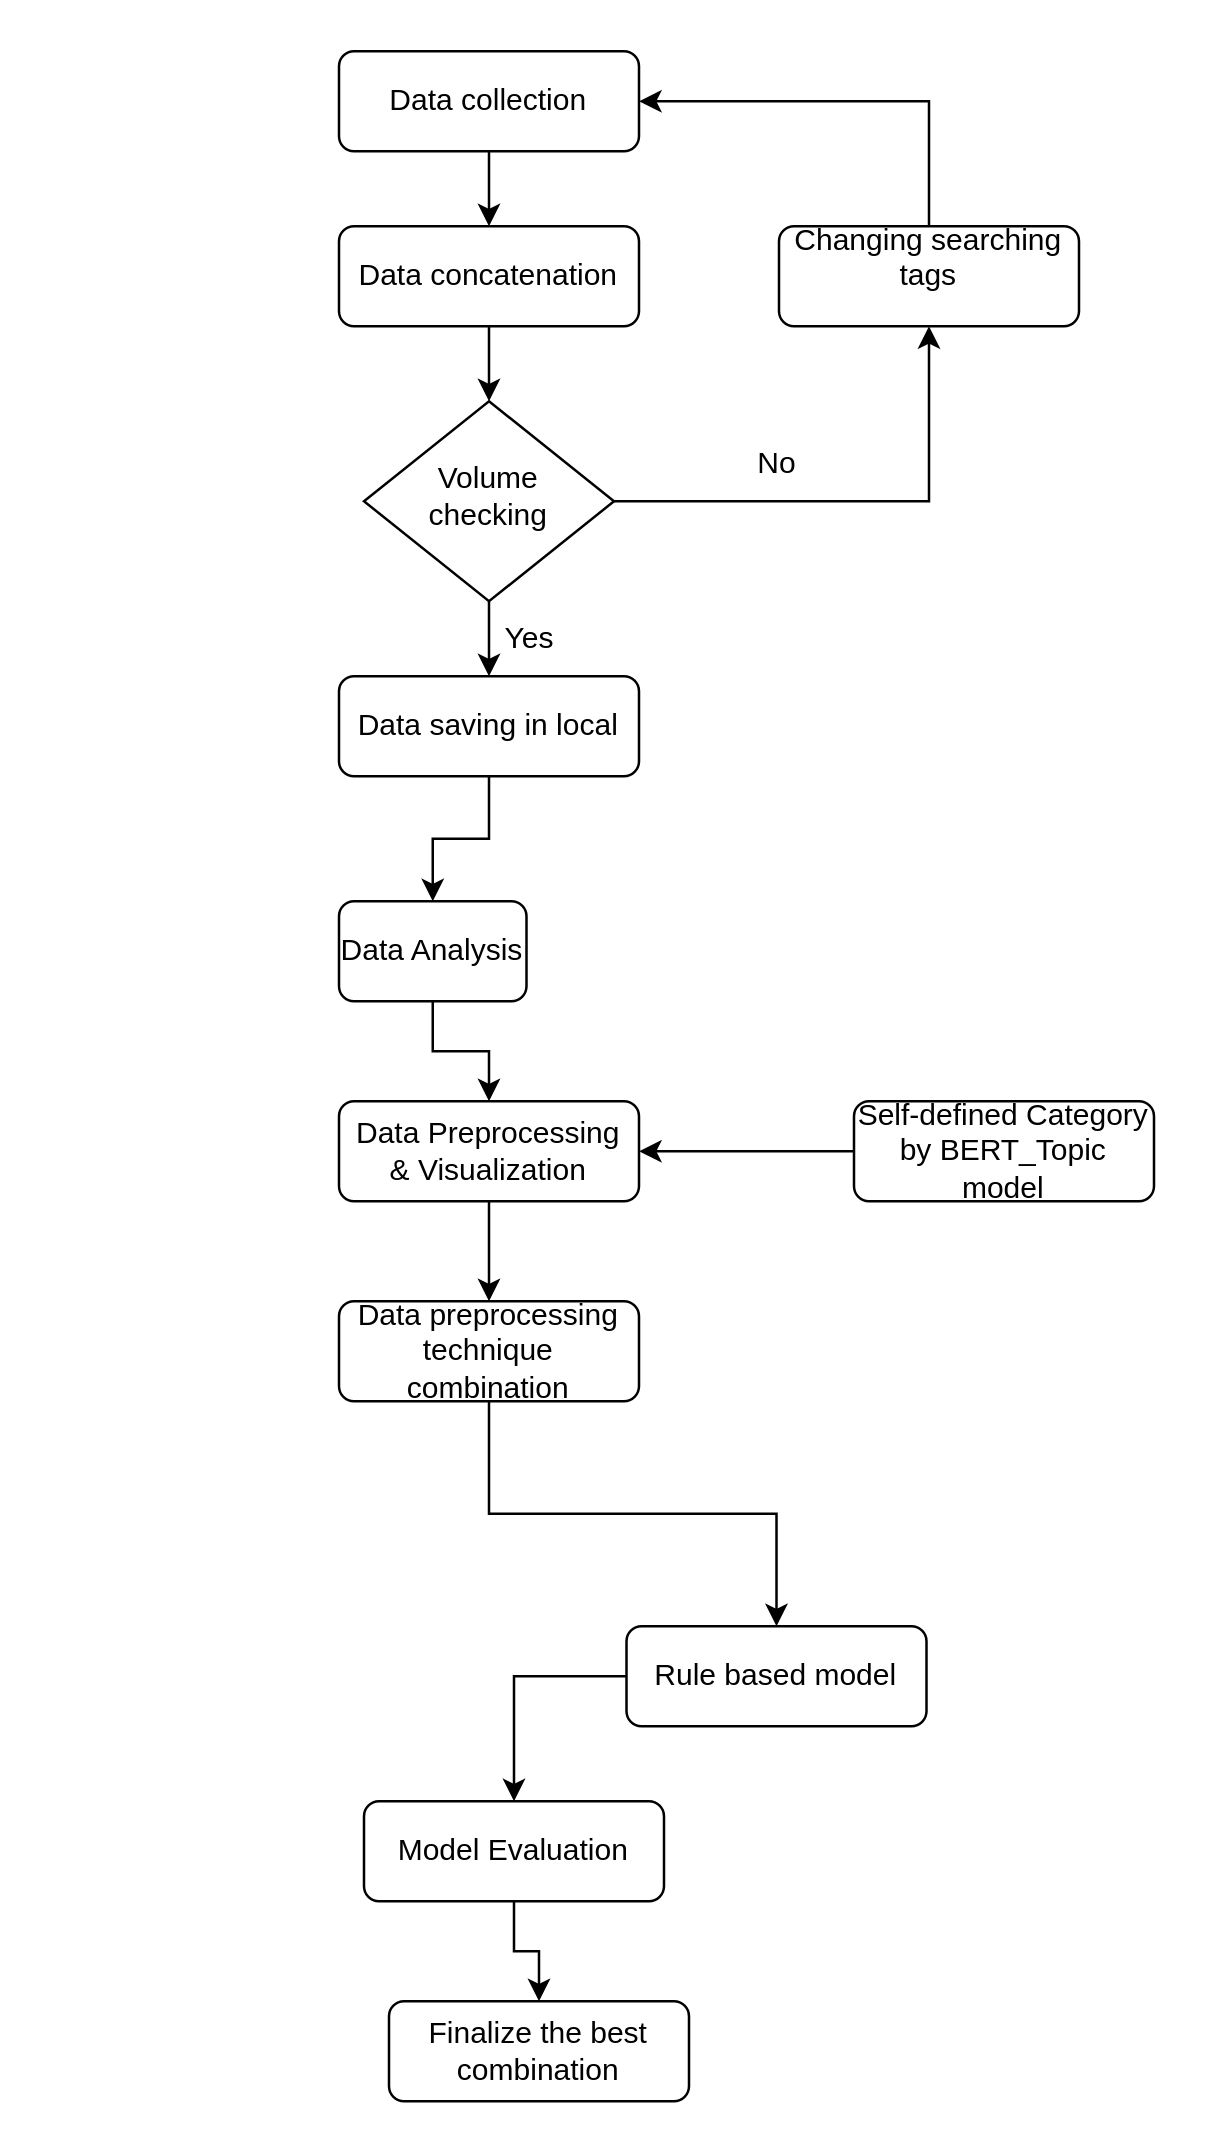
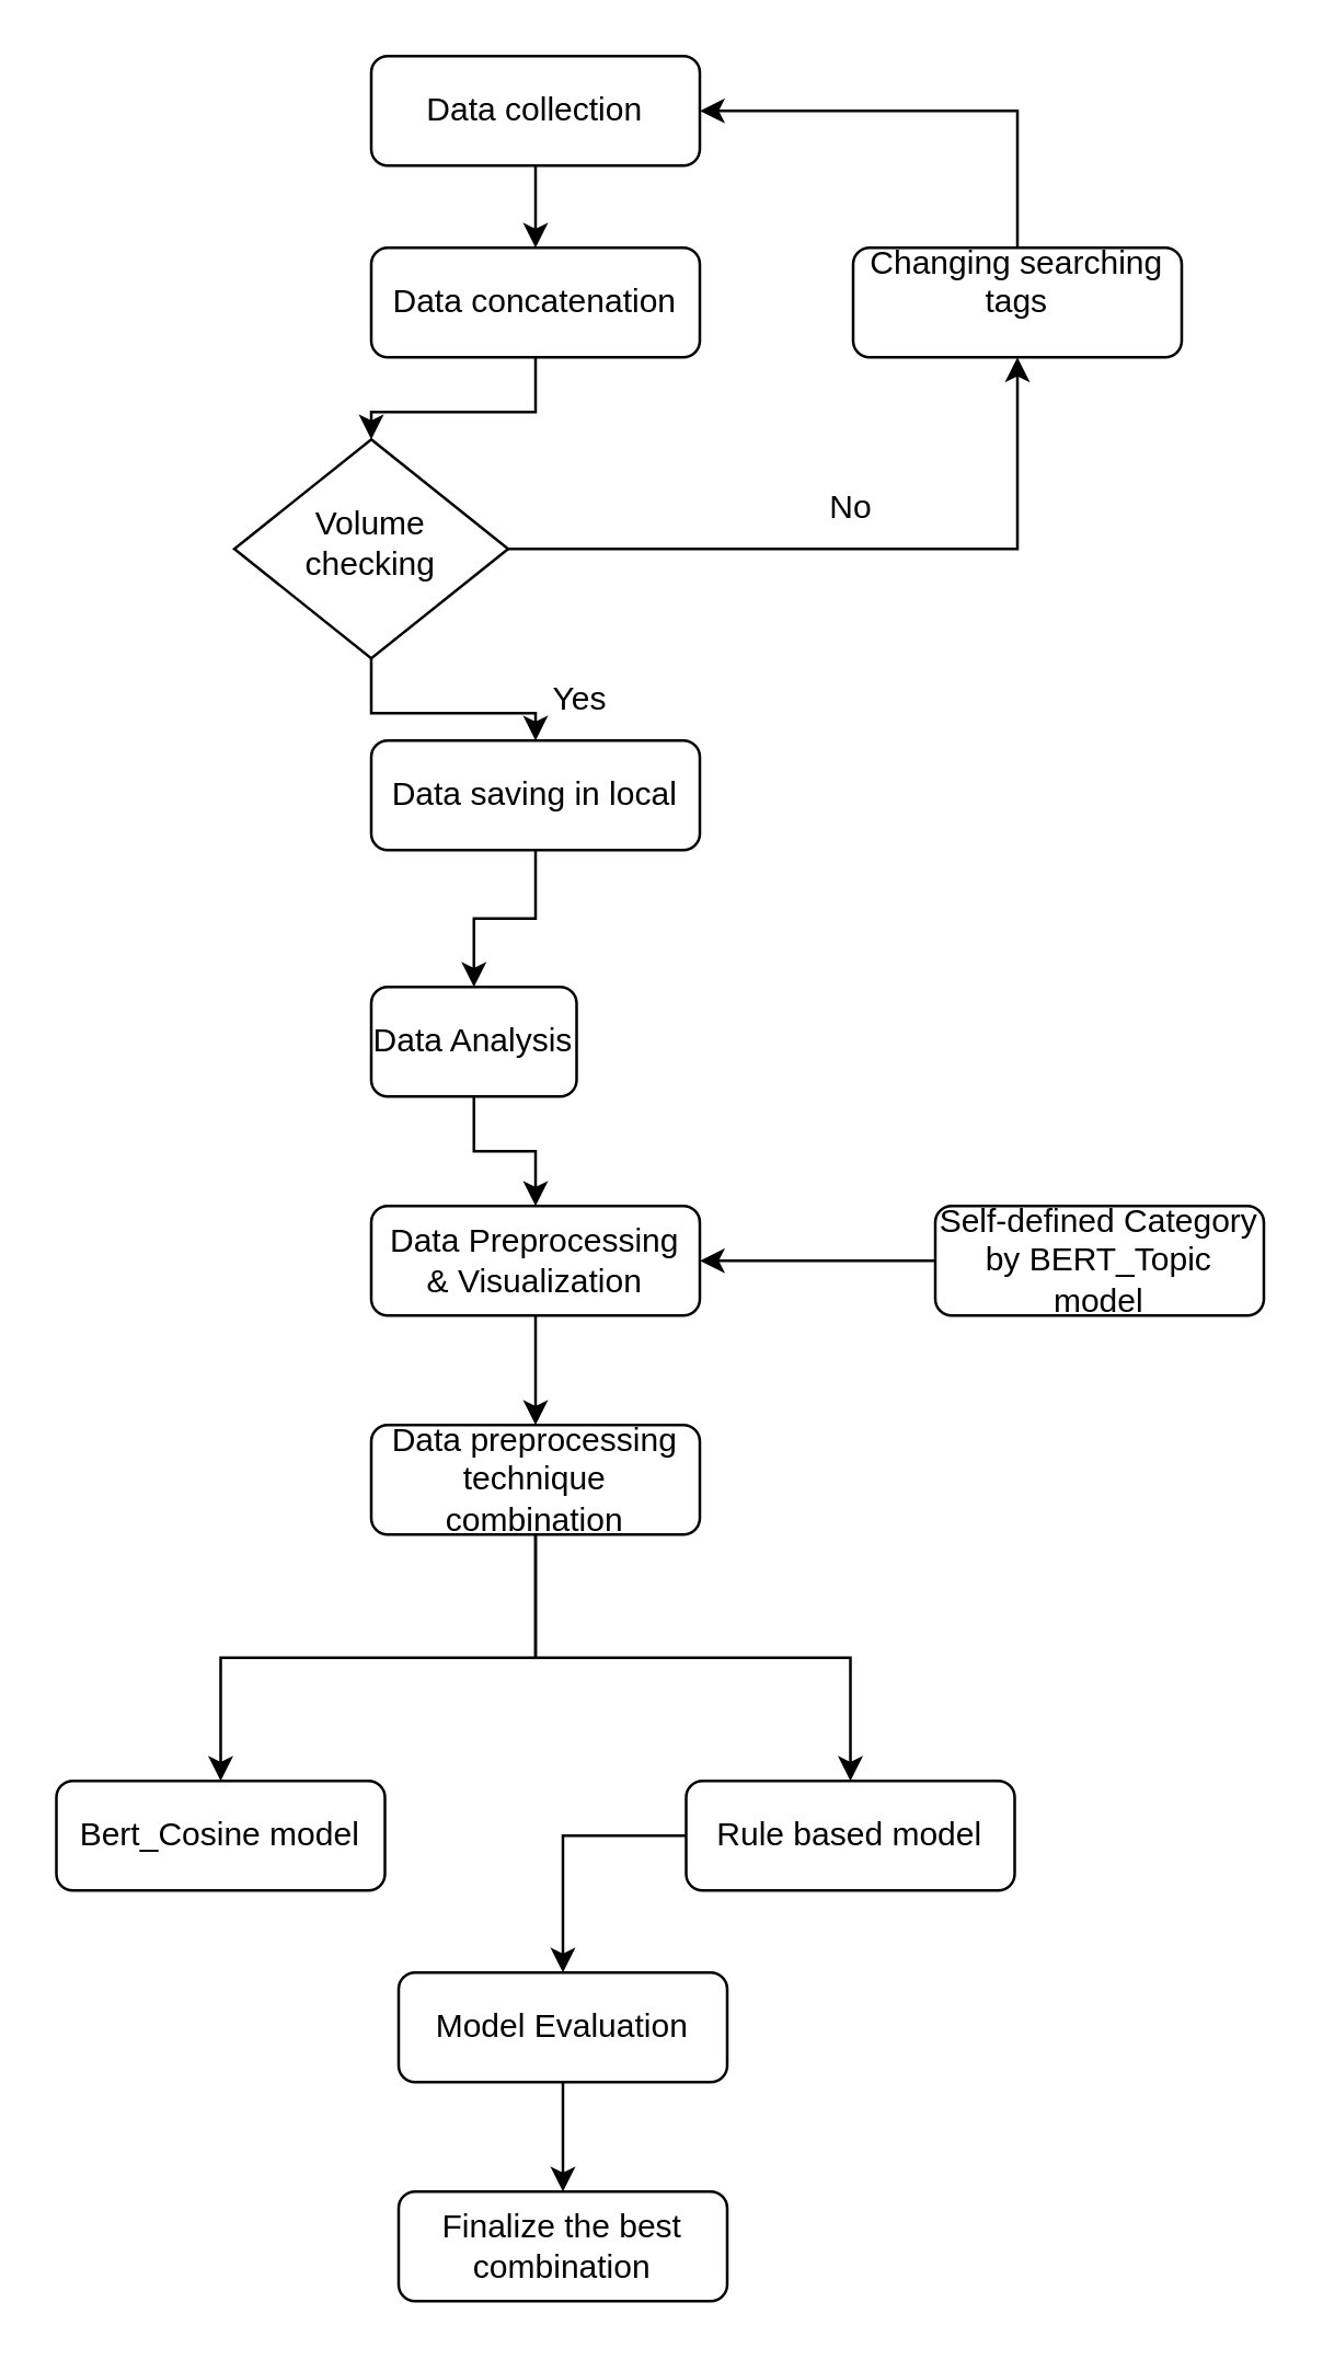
  <mxCell id="0" />
  <mxCell id="1" parent="0" />
  <mxCell id="2" style="edgeStyle=orthogonalEdgeStyle;rounded=0;orthogonalLoop=1;jettySize=auto;html=1;exitX=0.5;exitY=1;exitDx=0;exitDy=0;entryX=0.5;entryY=0;entryDx=0;entryDy=0;" edge="1" parent="1" source="3" target="5"><mxGeometry relative="1" as="geometry" /></mxCell>
  <mxCell id="3" value="Data collection" style="rounded=1;whiteSpace=wrap;html=1;fontSize=12;glass=0;strokeWidth=1;shadow=0;" parent="1" vertex="1"><mxGeometry x="135" y="20" width="120" height="40" as="geometry" /></mxCell>
  <mxCell id="4" style="edgeStyle=orthogonalEdgeStyle;rounded=0;orthogonalLoop=1;jettySize=auto;html=1;exitX=0.5;exitY=1;exitDx=0;exitDy=0;entryX=0.5;entryY=0;entryDx=0;entryDy=0;" edge="1" parent="1" source="5" target="10"><mxGeometry relative="1" as="geometry" /></mxCell>
  <mxCell id="5" value="Data concatenation" style="rounded=1;whiteSpace=wrap;html=1;fontSize=12;glass=0;strokeWidth=1;shadow=0;" parent="1" vertex="1"><mxGeometry x="135" y="90" width="120" height="40" as="geometry" /></mxCell>
  <mxCell id="6" style="edgeStyle=orthogonalEdgeStyle;rounded=0;orthogonalLoop=1;jettySize=auto;html=1;exitX=0.5;exitY=1;exitDx=0;exitDy=0;entryX=0.5;entryY=0;entryDx=0;entryDy=0;" edge="1" parent="1" source="7" target="14"><mxGeometry relative="1" as="geometry" /></mxCell>
  <mxCell id="7" value="Data saving in local" style="rounded=1;whiteSpace=wrap;html=1;fontSize=12;glass=0;strokeWidth=1;shadow=0;" parent="1" vertex="1"><mxGeometry x="135" y="270" width="120" height="40" as="geometry" /></mxCell>
  <mxCell id="8" style="edgeStyle=orthogonalEdgeStyle;rounded=0;orthogonalLoop=1;jettySize=auto;html=1;exitX=0.5;exitY=1;exitDx=0;exitDy=0;entryX=0.5;entryY=0;entryDx=0;entryDy=0;" edge="1" parent="1" source="10" target="7"><mxGeometry relative="1" as="geometry" /></mxCell>
  <mxCell id="9" style="edgeStyle=orthogonalEdgeStyle;rounded=0;orthogonalLoop=1;jettySize=auto;html=1;entryX=0.5;entryY=1;entryDx=0;entryDy=0;" edge="1" parent="1" source="10" target="12"><mxGeometry relative="1" as="geometry" /></mxCell>
- <mxCell id="10" value="Volume checking" style="rhombus;whiteSpace=wrap;html=1;shadow=0;fontFamily=Helvetica;fontSize=12;align=center;strokeWidth=1;spacing=6;spacingTop=-4;" vertex="1" parent="1"><mxGeometry x="145" y="160" width="100" height="80" as="geometry" /></mxCell>
+ <mxCell id="10" value="Volume checking" style="rhombus;whiteSpace=wrap;html=1;shadow=0;fontFamily=Helvetica;fontSize=12;align=center;strokeWidth=1;spacing=6;spacingTop=-4;" vertex="1" parent="1"><mxGeometry x="85" y="160" width="100" height="80" as="geometry" /></mxCell>
  <mxCell id="11" style="edgeStyle=orthogonalEdgeStyle;rounded=0;orthogonalLoop=1;jettySize=auto;html=1;entryX=1;entryY=0.5;entryDx=0;entryDy=0;" edge="1" parent="1" source="12" target="3"><mxGeometry relative="1" as="geometry"><Array as="points"><mxPoint x="371" y="40" /></Array></mxGeometry></mxCell>
  <mxCell id="12" value="Changing searching tags&lt;div&gt;&lt;br&gt;&lt;/div&gt;" style="rounded=1;whiteSpace=wrap;html=1;fontSize=12;glass=0;strokeWidth=1;shadow=0;" vertex="1" parent="1"><mxGeometry x="311" y="90" width="120" height="40" as="geometry" /></mxCell>
  <mxCell id="13" style="edgeStyle=orthogonalEdgeStyle;rounded=0;orthogonalLoop=1;jettySize=auto;html=1;exitX=0.5;exitY=1;exitDx=0;exitDy=0;entryX=0.5;entryY=0;entryDx=0;entryDy=0;" edge="1" parent="1" source="14" target="16"><mxGeometry relative="1" as="geometry" /></mxCell>
  <mxCell id="14" value="Data Analysis" style="rounded=1;whiteSpace=wrap;html=1;fontSize=12;glass=0;strokeWidth=1;shadow=0;" vertex="1" parent="1"><mxGeometry x="135" y="360" width="75" height="40" as="geometry" /></mxCell>
  <mxCell id="15" value="" style="edgeStyle=orthogonalEdgeStyle;rounded=0;orthogonalLoop=1;jettySize=auto;html=1;" edge="1" parent="1" source="16" target="26"><mxGeometry relative="1" as="geometry" /></mxCell>
  <mxCell id="16" value="Data Preprocessing&lt;div&gt;&amp;amp; Visualization&lt;/div&gt;" style="rounded=1;whiteSpace=wrap;html=1;fontSize=12;glass=0;strokeWidth=1;shadow=0;" vertex="1" parent="1"><mxGeometry x="135" y="440" width="120" height="40" as="geometry" /></mxCell>
+ <mxCell id="17" value="Bert_Cosine model" style="rounded=1;whiteSpace=wrap;html=1;fontSize=12;glass=0;strokeWidth=1;shadow=0;" vertex="1" parent="1"><mxGeometry x="20" y="650" width="120" height="40" as="geometry" /></mxCell>
  <mxCell id="18" style="edgeStyle=orthogonalEdgeStyle;rounded=0;orthogonalLoop=1;jettySize=auto;html=1;exitX=0;exitY=0.5;exitDx=0;exitDy=0;" edge="1" parent="1" source="19" target="23"><mxGeometry relative="1" as="geometry" /></mxCell>
  <mxCell id="19" value="Rule based model" style="rounded=1;whiteSpace=wrap;html=1;fontSize=12;glass=0;strokeWidth=1;shadow=0;" vertex="1" parent="1"><mxGeometry x="250" y="650" width="120" height="40" as="geometry" /></mxCell>
  <mxCell id="20" value="" style="edgeStyle=orthogonalEdgeStyle;rounded=0;orthogonalLoop=1;jettySize=auto;html=1;" edge="1" parent="1" source="21" target="16"><mxGeometry relative="1" as="geometry" /></mxCell>
  <mxCell id="21" value="Self-defined Category&lt;div&gt;by BERT_Topic model&lt;/div&gt;" style="rounded=1;whiteSpace=wrap;html=1;fontSize=12;glass=0;strokeWidth=1;shadow=0;" vertex="1" parent="1"><mxGeometry x="341" y="440" width="120" height="40" as="geometry" /></mxCell>
  <mxCell id="22" value="" style="edgeStyle=orthogonalEdgeStyle;rounded=0;orthogonalLoop=1;jettySize=auto;html=1;" edge="1" parent="1" source="23" target="27"><mxGeometry relative="1" as="geometry" /></mxCell>
  <mxCell id="23" value="Model Evaluation" style="rounded=1;whiteSpace=wrap;html=1;fontSize=12;glass=0;strokeWidth=1;shadow=0;" vertex="1" parent="1"><mxGeometry x="145" y="720" width="120" height="40" as="geometry" /></mxCell>
+ <mxCell id="24" style="edgeStyle=orthogonalEdgeStyle;rounded=0;orthogonalLoop=1;jettySize=auto;html=1;entryX=0.5;entryY=0;entryDx=0;entryDy=0;" edge="1" parent="1" source="26" target="17"><mxGeometry relative="1" as="geometry" /></mxCell>
  <mxCell id="25" style="edgeStyle=orthogonalEdgeStyle;rounded=0;orthogonalLoop=1;jettySize=auto;html=1;exitX=0.5;exitY=1;exitDx=0;exitDy=0;entryX=0.5;entryY=0;entryDx=0;entryDy=0;" edge="1" parent="1" source="26" target="19"><mxGeometry relative="1" as="geometry" /></mxCell>
  <mxCell id="26" value="Data preprocessing technique combination" style="rounded=1;whiteSpace=wrap;html=1;fontSize=12;glass=0;strokeWidth=1;shadow=0;" vertex="1" parent="1"><mxGeometry x="135" y="520" width="120" height="40" as="geometry" /></mxCell>
- <mxCell id="27" value="Finalize the best combination" style="rounded=1;whiteSpace=wrap;html=1;fontSize=12;glass=0;strokeWidth=1;shadow=0;" vertex="1" parent="1"><mxGeometry x="155" y="800" width="120" height="40" as="geometry" /></mxCell>
+ <mxCell id="27" value="Finalize the best combination" style="rounded=1;whiteSpace=wrap;html=1;fontSize=12;glass=0;strokeWidth=1;shadow=0;" vertex="1" parent="1"><mxGeometry x="145" y="800" width="120" height="40" as="geometry" /></mxCell>
  <mxCell id="28" value="No" style="text;html=1;align=center;verticalAlign=middle;resizable=0;points=[];autosize=1;strokeColor=none;fillColor=none;" vertex="1" parent="1"><mxGeometry x="290" y="170" width="40" height="30" as="geometry" /></mxCell>
  <mxCell id="29" value="Yes" style="text;html=1;align=center;verticalAlign=middle;resizable=0;points=[];autosize=1;strokeColor=none;fillColor=none;" vertex="1" parent="1"><mxGeometry x="191" y="240" width="40" height="30" as="geometry" /></mxCell>
